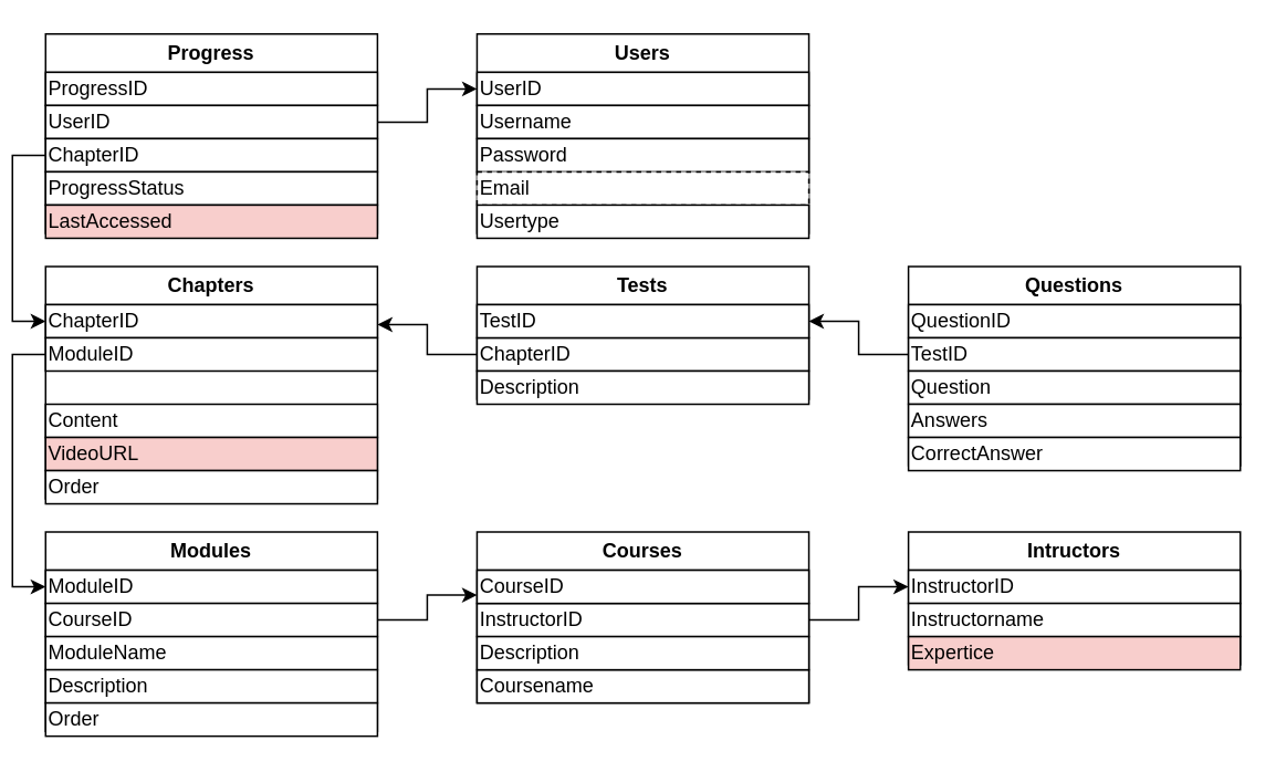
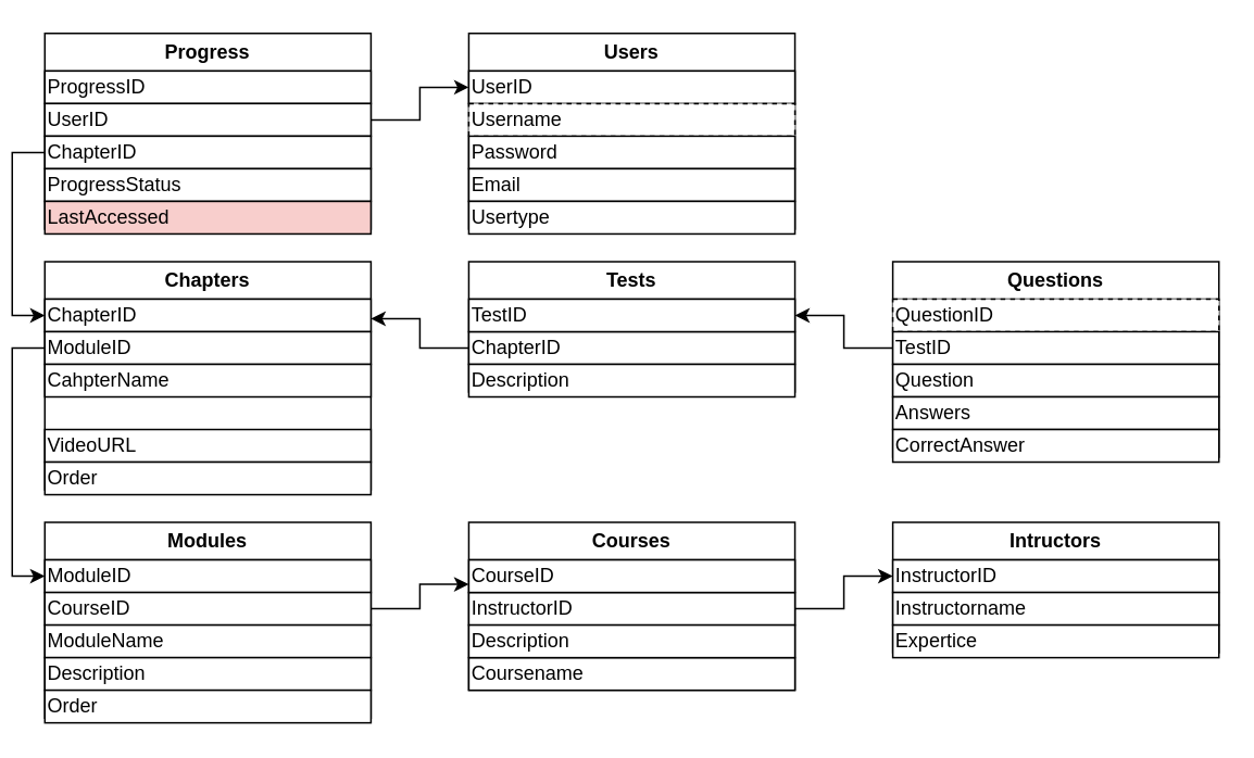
  <mxCell id="0" />
  <mxCell id="1" parent="0" />
  <mxCell id="2" value="" style="group" vertex="1" connectable="0" parent="1"><mxGeometry x="280" y="320" width="200" height="103" as="geometry" /></mxCell>
  <mxCell id="3" value="Courses" style="swimlane;whiteSpace=wrap;html=1;" vertex="1" parent="2"><mxGeometry width="200" height="103" as="geometry" /></mxCell>
  <mxCell id="4" value="InstructorID" style="whiteSpace=wrap;html=1;align=left;" vertex="1" parent="3"><mxGeometry y="43" width="200" height="20" as="geometry" /></mxCell>
  <mxCell id="5" value="Coursename" style="whiteSpace=wrap;html=1;align=left;" vertex="1" parent="3"><mxGeometry y="83" width="200" height="20" as="geometry" /></mxCell>
  <mxCell id="6" value="CourseID" style="whiteSpace=wrap;html=1;align=left;" vertex="1" parent="2"><mxGeometry y="23" width="200" height="20" as="geometry" /></mxCell>
  <mxCell id="7" value="Description" style="whiteSpace=wrap;html=1;align=left;" vertex="1" parent="2"><mxGeometry y="63" width="200" height="20" as="geometry" /></mxCell>
  <mxCell id="8" value="" style="group" vertex="1" connectable="0" parent="1"><mxGeometry x="280" y="20" width="200" height="123" as="geometry" /></mxCell>
  <mxCell id="9" value="Users" style="swimlane;whiteSpace=wrap;html=1;" vertex="1" parent="8"><mxGeometry width="200" height="120" as="geometry" /></mxCell>
  <mxCell id="10" value="UserID" style="whiteSpace=wrap;html=1;align=left;" vertex="1" parent="8"><mxGeometry y="23" width="200" height="20" as="geometry" /></mxCell>
- <mxCell id="11" value="Username" style="whiteSpace=wrap;html=1;align=left;" vertex="1" parent="8"><mxGeometry y="43" width="200" height="20" as="geometry" /></mxCell>
+ <mxCell id="11" value="Username" style="whiteSpace=wrap;html=1;align=left;dashed=1;" vertex="1" parent="8"><mxGeometry y="43" width="200" height="20" as="geometry" /></mxCell>
  <mxCell id="12" value="Password" style="whiteSpace=wrap;html=1;align=left;" vertex="1" parent="8"><mxGeometry y="63" width="200" height="20" as="geometry" /></mxCell>
- <mxCell id="13" value="Email" style="whiteSpace=wrap;html=1;align=left;dashed=1;" vertex="1" parent="8"><mxGeometry y="83" width="200" height="20" as="geometry" /></mxCell>
+ <mxCell id="13" value="Email" style="whiteSpace=wrap;html=1;align=left;" vertex="1" parent="8"><mxGeometry y="83" width="200" height="20" as="geometry" /></mxCell>
  <mxCell id="14" value="Usertype" style="whiteSpace=wrap;html=1;align=left;" vertex="1" parent="8"><mxGeometry y="103" width="200" height="20" as="geometry" /></mxCell>
  <mxCell id="15" value="" style="group" vertex="1" connectable="0" parent="1"><mxGeometry x="20" y="320" width="200" height="123" as="geometry" /></mxCell>
  <mxCell id="16" value="Modules" style="swimlane;whiteSpace=wrap;html=1;" vertex="1" parent="15"><mxGeometry width="200" height="120" as="geometry" /></mxCell>
  <mxCell id="17" value="ModuleID" style="whiteSpace=wrap;html=1;align=left;" vertex="1" parent="15"><mxGeometry y="23" width="200" height="20" as="geometry" /></mxCell>
  <mxCell id="18" value="CourseID" style="whiteSpace=wrap;html=1;align=left;" vertex="1" parent="15"><mxGeometry y="43" width="200" height="20" as="geometry" /></mxCell>
  <mxCell id="19" value="ModuleName" style="whiteSpace=wrap;html=1;align=left;" vertex="1" parent="15"><mxGeometry y="63" width="200" height="20" as="geometry" /></mxCell>
  <mxCell id="20" value="Description" style="whiteSpace=wrap;html=1;align=left;" vertex="1" parent="15"><mxGeometry y="83" width="200" height="20" as="geometry" /></mxCell>
  <mxCell id="21" value="Order" style="whiteSpace=wrap;html=1;align=left;" vertex="1" parent="15"><mxGeometry y="103" width="200" height="20" as="geometry" /></mxCell>
  <mxCell id="22" value="" style="group" vertex="1" connectable="0" parent="1"><mxGeometry x="20" y="20" width="200" height="123" as="geometry" /></mxCell>
  <mxCell id="23" value="Progress" style="swimlane;whiteSpace=wrap;html=1;" vertex="1" parent="22"><mxGeometry width="200" height="120" as="geometry" /></mxCell>
  <mxCell id="24" value="ProgressID" style="whiteSpace=wrap;html=1;align=left;" vertex="1" parent="22"><mxGeometry y="23" width="200" height="20" as="geometry" /></mxCell>
  <mxCell id="25" value="UserID" style="whiteSpace=wrap;html=1;align=left;" vertex="1" parent="22"><mxGeometry y="43" width="200" height="20" as="geometry" /></mxCell>
  <mxCell id="26" value="ChapterID" style="whiteSpace=wrap;html=1;align=left;" vertex="1" parent="22"><mxGeometry y="63" width="200" height="20" as="geometry" /></mxCell>
  <mxCell id="27" value="ProgressStatus" style="whiteSpace=wrap;html=1;align=left;" vertex="1" parent="22"><mxGeometry y="83" width="200" height="20" as="geometry" /></mxCell>
  <mxCell id="28" value="LastAccessed" style="whiteSpace=wrap;html=1;align=left;fillColor=#f8cecc;" vertex="1" parent="22"><mxGeometry y="103" width="200" height="20" as="geometry" /></mxCell>
  <mxCell id="29" value="" style="group" vertex="1" connectable="0" parent="1"><mxGeometry x="540" y="320" width="200" height="83" as="geometry" /></mxCell>
  <mxCell id="30" value="Intructors" style="swimlane;whiteSpace=wrap;html=1;" vertex="1" parent="29"><mxGeometry width="200" height="80" as="geometry" /></mxCell>
  <mxCell id="31" value="InstructorID" style="whiteSpace=wrap;html=1;align=left;" vertex="1" parent="29"><mxGeometry y="23" width="200" height="20" as="geometry" /></mxCell>
  <mxCell id="32" value="Instructorname" style="whiteSpace=wrap;html=1;align=left;" vertex="1" parent="29"><mxGeometry y="43" width="200" height="20" as="geometry" /></mxCell>
- <mxCell id="33" value="Expertice" style="whiteSpace=wrap;html=1;align=left;fillColor=#f8cecc;" vertex="1" parent="29"><mxGeometry y="63" width="200" height="20" as="geometry" /></mxCell>
+ <mxCell id="33" value="Expertice" style="whiteSpace=wrap;html=1;align=left;" vertex="1" parent="29"><mxGeometry y="63" width="200" height="20" as="geometry" /></mxCell>
  <mxCell id="34" value="" style="group" vertex="1" connectable="0" parent="1"><mxGeometry x="20" y="160" width="200" height="143" as="geometry" /></mxCell>
  <mxCell id="35" value="Chapters" style="swimlane;whiteSpace=wrap;html=1;" vertex="1" parent="34"><mxGeometry width="200" height="140" as="geometry" /></mxCell>
  <mxCell id="36" value="ChapterID" style="whiteSpace=wrap;html=1;align=left;" vertex="1" parent="34"><mxGeometry y="23" width="200" height="20" as="geometry" /></mxCell>
  <mxCell id="37" value="ModuleID" style="whiteSpace=wrap;html=1;align=left;" vertex="1" parent="34"><mxGeometry y="43" width="200" height="20" as="geometry" /></mxCell>
- <mxCell id="39" value="Content" style="whiteSpace=wrap;html=1;align=left;" vertex="1" parent="34"><mxGeometry y="83" width="200" height="20" as="geometry" /></mxCell>
- <mxCell id="40" value="VideoURL" style="whiteSpace=wrap;html=1;align=left;fillColor=#f8cecc;" vertex="1" parent="34"><mxGeometry y="103" width="200" height="20" as="geometry" /></mxCell>
+ <mxCell id="38" value="CahpterName" style="whiteSpace=wrap;html=1;align=left;" vertex="1" parent="34"><mxGeometry y="63" width="200" height="20" as="geometry" /></mxCell>
+ <mxCell id="40" value="VideoURL" style="whiteSpace=wrap;html=1;align=left;" vertex="1" parent="34"><mxGeometry y="103" width="200" height="20" as="geometry" /></mxCell>
  <mxCell id="41" value="Order" style="whiteSpace=wrap;html=1;align=left;" vertex="1" parent="34"><mxGeometry y="123" width="200" height="20" as="geometry" /></mxCell>
  <mxCell id="42" value="" style="group" vertex="1" connectable="0" parent="1"><mxGeometry x="280" y="160" width="200" height="103" as="geometry" /></mxCell>
  <mxCell id="43" value="Tests" style="swimlane;whiteSpace=wrap;html=1;" vertex="1" parent="42"><mxGeometry width="200" height="80" as="geometry" /></mxCell>
  <mxCell id="44" value="ChapterID" style="whiteSpace=wrap;html=1;align=left;" vertex="1" parent="43"><mxGeometry y="43" width="200" height="20" as="geometry" /></mxCell>
  <mxCell id="45" value="TestID" style="whiteSpace=wrap;html=1;align=left;" vertex="1" parent="42"><mxGeometry y="23" width="200" height="20" as="geometry" /></mxCell>
  <mxCell id="46" value="Description" style="whiteSpace=wrap;html=1;align=left;" vertex="1" parent="42"><mxGeometry y="63" width="200" height="20" as="geometry" /></mxCell>
  <mxCell id="47" value="" style="group" vertex="1" connectable="0" parent="1"><mxGeometry x="540" y="160" width="200" height="123" as="geometry" /></mxCell>
  <mxCell id="48" value="Questions" style="swimlane;whiteSpace=wrap;html=1;" vertex="1" parent="47"><mxGeometry width="200" height="120" as="geometry" /></mxCell>
- <mxCell id="49" value="QuestionID" style="whiteSpace=wrap;html=1;align=left;" vertex="1" parent="47"><mxGeometry y="23" width="200" height="20" as="geometry" /></mxCell>
+ <mxCell id="49" value="QuestionID" style="whiteSpace=wrap;html=1;align=left;dashed=1;" vertex="1" parent="47"><mxGeometry y="23" width="200" height="20" as="geometry" /></mxCell>
  <mxCell id="50" value="TestID" style="whiteSpace=wrap;html=1;align=left;" vertex="1" parent="47"><mxGeometry y="43" width="200" height="20" as="geometry" /></mxCell>
  <mxCell id="51" value="Question" style="whiteSpace=wrap;html=1;align=left;" vertex="1" parent="47"><mxGeometry y="63" width="200" height="20" as="geometry" /></mxCell>
  <mxCell id="52" value="Answers" style="whiteSpace=wrap;html=1;align=left;" vertex="1" parent="47"><mxGeometry y="83" width="200" height="20" as="geometry" /></mxCell>
  <mxCell id="53" value="CorrectAnswer" style="whiteSpace=wrap;html=1;align=left;" vertex="1" parent="47"><mxGeometry y="103" width="200" height="20" as="geometry" /></mxCell>
  <mxCell id="54" style="edgeStyle=orthogonalEdgeStyle;rounded=0;orthogonalLoop=1;jettySize=auto;html=1;exitX=1;exitY=0.5;exitDx=0;exitDy=0;entryX=0;entryY=0.5;entryDx=0;entryDy=0;" edge="1" parent="1" source="4" target="31"><mxGeometry relative="1" as="geometry" /></mxCell>
  <mxCell id="55" style="edgeStyle=orthogonalEdgeStyle;rounded=0;orthogonalLoop=1;jettySize=auto;html=1;exitX=1;exitY=0.5;exitDx=0;exitDy=0;entryX=0;entryY=0.75;entryDx=0;entryDy=0;" edge="1" parent="1" source="18" target="6"><mxGeometry relative="1" as="geometry" /></mxCell>
  <mxCell id="56" style="edgeStyle=orthogonalEdgeStyle;rounded=0;orthogonalLoop=1;jettySize=auto;html=1;exitX=0;exitY=0.5;exitDx=0;exitDy=0;entryX=0;entryY=0.5;entryDx=0;entryDy=0;" edge="1" parent="1" source="37" target="17"><mxGeometry relative="1" as="geometry" /></mxCell>
  <mxCell id="57" style="edgeStyle=orthogonalEdgeStyle;rounded=0;orthogonalLoop=1;jettySize=auto;html=1;exitX=0;exitY=0.5;exitDx=0;exitDy=0;entryX=1;entryY=0.25;entryDx=0;entryDy=0;" edge="1" parent="1" source="44" target="35"><mxGeometry relative="1" as="geometry" /></mxCell>
  <mxCell id="58" style="edgeStyle=orthogonalEdgeStyle;rounded=0;orthogonalLoop=1;jettySize=auto;html=1;exitX=0;exitY=0.5;exitDx=0;exitDy=0;entryX=1;entryY=0.5;entryDx=0;entryDy=0;" edge="1" parent="1" source="50" target="45"><mxGeometry relative="1" as="geometry" /></mxCell>
  <mxCell id="59" style="edgeStyle=orthogonalEdgeStyle;rounded=0;orthogonalLoop=1;jettySize=auto;html=1;exitX=0;exitY=0.5;exitDx=0;exitDy=0;entryX=0;entryY=0.5;entryDx=0;entryDy=0;" edge="1" parent="1" source="26" target="36"><mxGeometry relative="1" as="geometry" /></mxCell>
  <mxCell id="60" style="edgeStyle=orthogonalEdgeStyle;rounded=0;orthogonalLoop=1;jettySize=auto;html=1;exitX=1;exitY=0.5;exitDx=0;exitDy=0;entryX=0;entryY=0.5;entryDx=0;entryDy=0;" edge="1" parent="1" source="25" target="10"><mxGeometry relative="1" as="geometry" /></mxCell>
